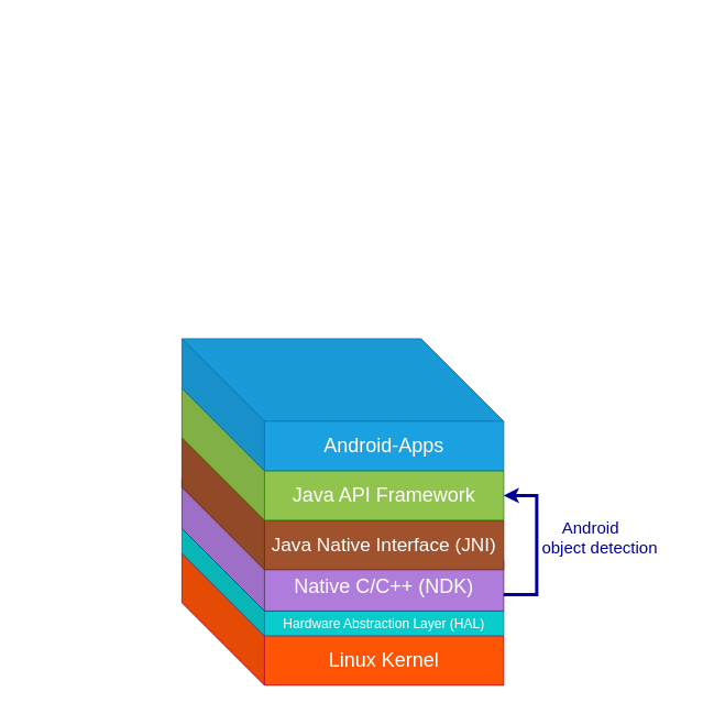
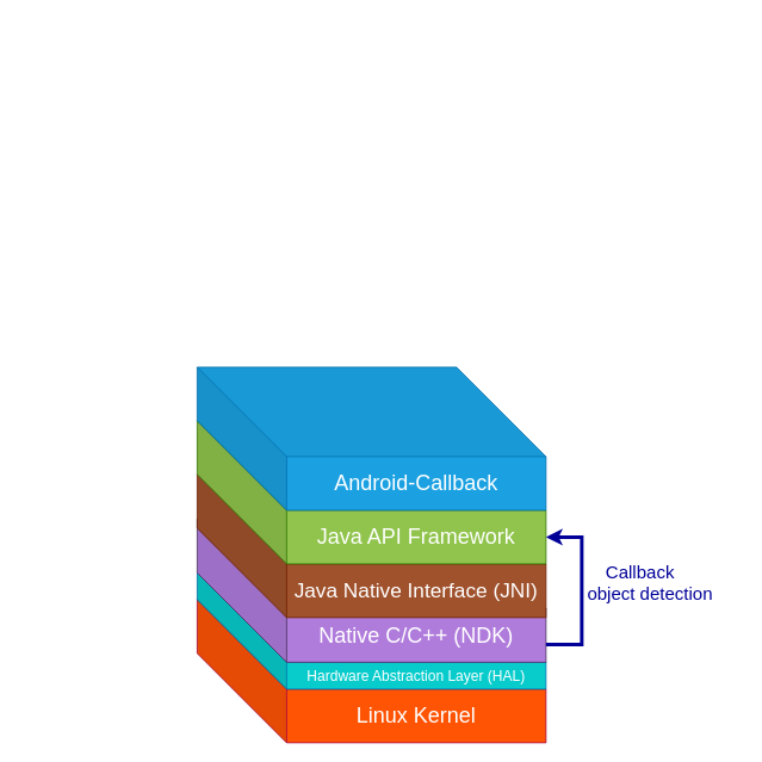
  <mxCell id="0" />
  <mxCell id="1" parent="0" />
  <mxCell id="2" value="&lt;font style=&quot;font-size: 24px&quot;&gt;Linux Kernel&lt;/font&gt;" style="shape=cube;whiteSpace=wrap;html=1;boundedLbl=1;backgroundOutline=1;darkOpacity=0.05;darkOpacity2=0.1;size=100;fillColor=#ff5404;fontColor=#ffffff;strokeColor=#A50040;" parent="1" vertex="1"><mxGeometry x="220" y="670" width="390" height="160" as="geometry" /></mxCell>
  <mxCell id="3" value="&lt;font style=&quot;font-size: 16px&quot;&gt;Hardware Abstraction Layer&lt;/font&gt;&lt;font style=&quot;font-size: 16px&quot;&gt;&lt;font style=&quot;font-size: 16px&quot;&gt; (HAL&lt;/font&gt;)&lt;br&gt;&lt;/font&gt;" style="shape=cube;whiteSpace=wrap;html=1;boundedLbl=1;backgroundOutline=1;darkOpacity=0.05;darkOpacity2=0.1;size=100;fillColor=#08cccc;fontColor=#ffffff;strokeColor=#006EAF;" parent="1" vertex="1"><mxGeometry x="220" y="640" width="390" height="130" as="geometry" /></mxCell>
  <mxCell id="4" value="" style="rounded=0;whiteSpace=wrap;html=1;strokeColor=none;" parent="1" vertex="1"><mxGeometry y="20" width="410" height="290" as="geometry" x="20" /></mxCell>
  <mxCell id="5" value="" style="rounded=0;whiteSpace=wrap;html=1;strokeColor=none;" parent="1" vertex="1"><mxGeometry x="480" y="20" width="350" height="180" as="geometry" /></mxCell>
  <mxCell id="6" value="&lt;font style=&quot;font-size: 24px&quot;&gt;Native C/C++ (NDK)&lt;br&gt;&lt;/font&gt;" style="shape=cube;whiteSpace=wrap;html=1;boundedLbl=1;backgroundOutline=1;darkOpacity=0.05;darkOpacity2=0.1;size=100;fillColor=#b07cdc;strokeColor=#432D57;fontColor=#ffffff;" parent="1" vertex="1"><mxGeometry x="220" y="580" width="390" height="160" as="geometry" /></mxCell>
  <mxCell id="7" value="&lt;font style=&quot;font-size: 23px&quot;&gt;Java Native Interface (JNI)&lt;/font&gt;" style="shape=cube;whiteSpace=wrap;html=1;boundedLbl=1;backgroundOutline=1;darkOpacity=0.05;darkOpacity2=0.1;size=100;fillColor=#a0522d;strokeColor=#6D1F00;fontColor=#ffffff;" parent="1" vertex="1"><mxGeometry x="220" y="530" width="390" height="160" as="geometry" /></mxCell>
  <mxCell id="8" value="&lt;font style=&quot;font-size: 24px&quot;&gt;Java API Framework&lt;/font&gt;" style="shape=cube;whiteSpace=wrap;html=1;boundedLbl=1;backgroundOutline=1;darkOpacity=0.05;darkOpacity2=0.1;size=100;fillColor=#90c44c;strokeColor=#2D7600;fontColor=#ffffff;" parent="1" vertex="1"><mxGeometry x="220" y="470" width="390" height="160" as="geometry" /></mxCell>
- <mxCell id="9" value="&lt;font style=&quot;font-size: 24px&quot;&gt;Android-Apps&lt;/font&gt;" style="shape=cube;whiteSpace=wrap;html=1;boundedLbl=1;backgroundOutline=1;darkOpacity=0.05;darkOpacity2=0.1;size=100;fillColor=#1ba1e2;strokeColor=#006EAF;fontColor=#ffffff;" parent="1" vertex="1"><mxGeometry x="220" y="410" width="390" height="160" as="geometry" /></mxCell>
+ <mxCell id="9" value="&lt;font style=&quot;font-size: 24px&quot;&gt;Android-Callback&lt;/font&gt;" style="shape=cube;whiteSpace=wrap;html=1;boundedLbl=1;backgroundOutline=1;darkOpacity=0.05;darkOpacity2=0.1;size=100;fillColor=#1ba1e2;strokeColor=#006EAF;fontColor=#ffffff;" parent="1" vertex="1"><mxGeometry x="220" y="410" width="390" height="160" as="geometry" /></mxCell>
  <mxCell id="10" value="" style="edgeStyle=segmentEdgeStyle;endArrow=classic;html=1;rounded=0;entryX=0;entryY=0;entryDx=390;entryDy=130;entryPerimeter=0;fillColor=#f8cecc;strokeColor=#000099;strokeWidth=4;" edge="1" parent="1" target="8"><mxGeometry width="50" height="50" relative="1" as="geometry"><mxPoint x="610" y="720" as="sourcePoint" /><mxPoint x="660" y="590" as="targetPoint" /><Array as="points"><mxPoint x="650" y="720" /><mxPoint x="650" y="600" /></Array></mxGeometry></mxCell>
- <mxCell id="11" value="&lt;font style=&quot;font-size: 20px;&quot;&gt;Android&lt;br style=&quot;font-size: 20px;&quot;&gt;&amp;nbsp; &amp;nbsp; object detection&lt;br style=&quot;font-size: 20px;&quot;&gt;&lt;/font&gt;" style="text;html=1;align=center;verticalAlign=middle;resizable=0;points=[];autosize=1;strokeColor=none;fillColor=none;fontSize=20;fontColor=#000099;" vertex="1" parent="1"><mxGeometry x="620" y="620" width="190" height="60" as="geometry" /></mxCell>
+ <mxCell id="11" value="&lt;font style=&quot;font-size: 20px;&quot;&gt;Callback&lt;br style=&quot;font-size: 20px;&quot;&gt;&amp;nbsp; &amp;nbsp; object detection&lt;br style=&quot;font-size: 20px;&quot;&gt;&lt;/font&gt;" style="text;html=1;align=center;verticalAlign=middle;resizable=0;points=[];autosize=1;strokeColor=none;fillColor=none;fontSize=20;fontColor=#000099;" vertex="1" parent="1"><mxGeometry x="620" y="620" width="190" height="60" as="geometry" /></mxCell>
